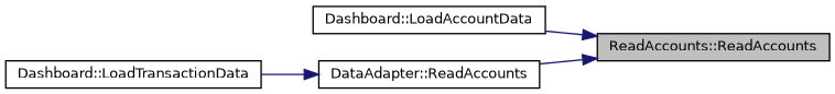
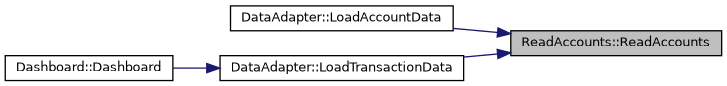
  digraph {
    rankdir=RL
    node [color=black fillcolor=white fontname=Helvetica fontsize=10 shape=record style=filled]
    edge [color=midnightblue dir=back fontname=Helvetica fontsize=10 labelfontname=Helvetica labelfontsize=10 style=solid]
    n1 [fillcolor=grey75 fontcolor=black height=0.2 label="ReadAccounts::ReadAccounts" width=0.4]
-   n2 [height=0.2 label="Dashboard::LoadAccountData" width=0.4]
-   n3 [height=0.2 label="DataAdapter::ReadAccounts" width=0.4]
-   n4 [height=0.2 label="Dashboard::LoadTransactionData" width=0.4]
+   n2 [height=0.2 label="DataAdapter::LoadAccountData" width=0.4]
+   n3 [height=0.2 label="DataAdapter::LoadTransactionData" width=0.4]
+   n4 [height=0.2 label="Dashboard::Dashboard" width=0.4]
    n1 -> n2
    n1 -> n3
    n3 -> n4
  }
